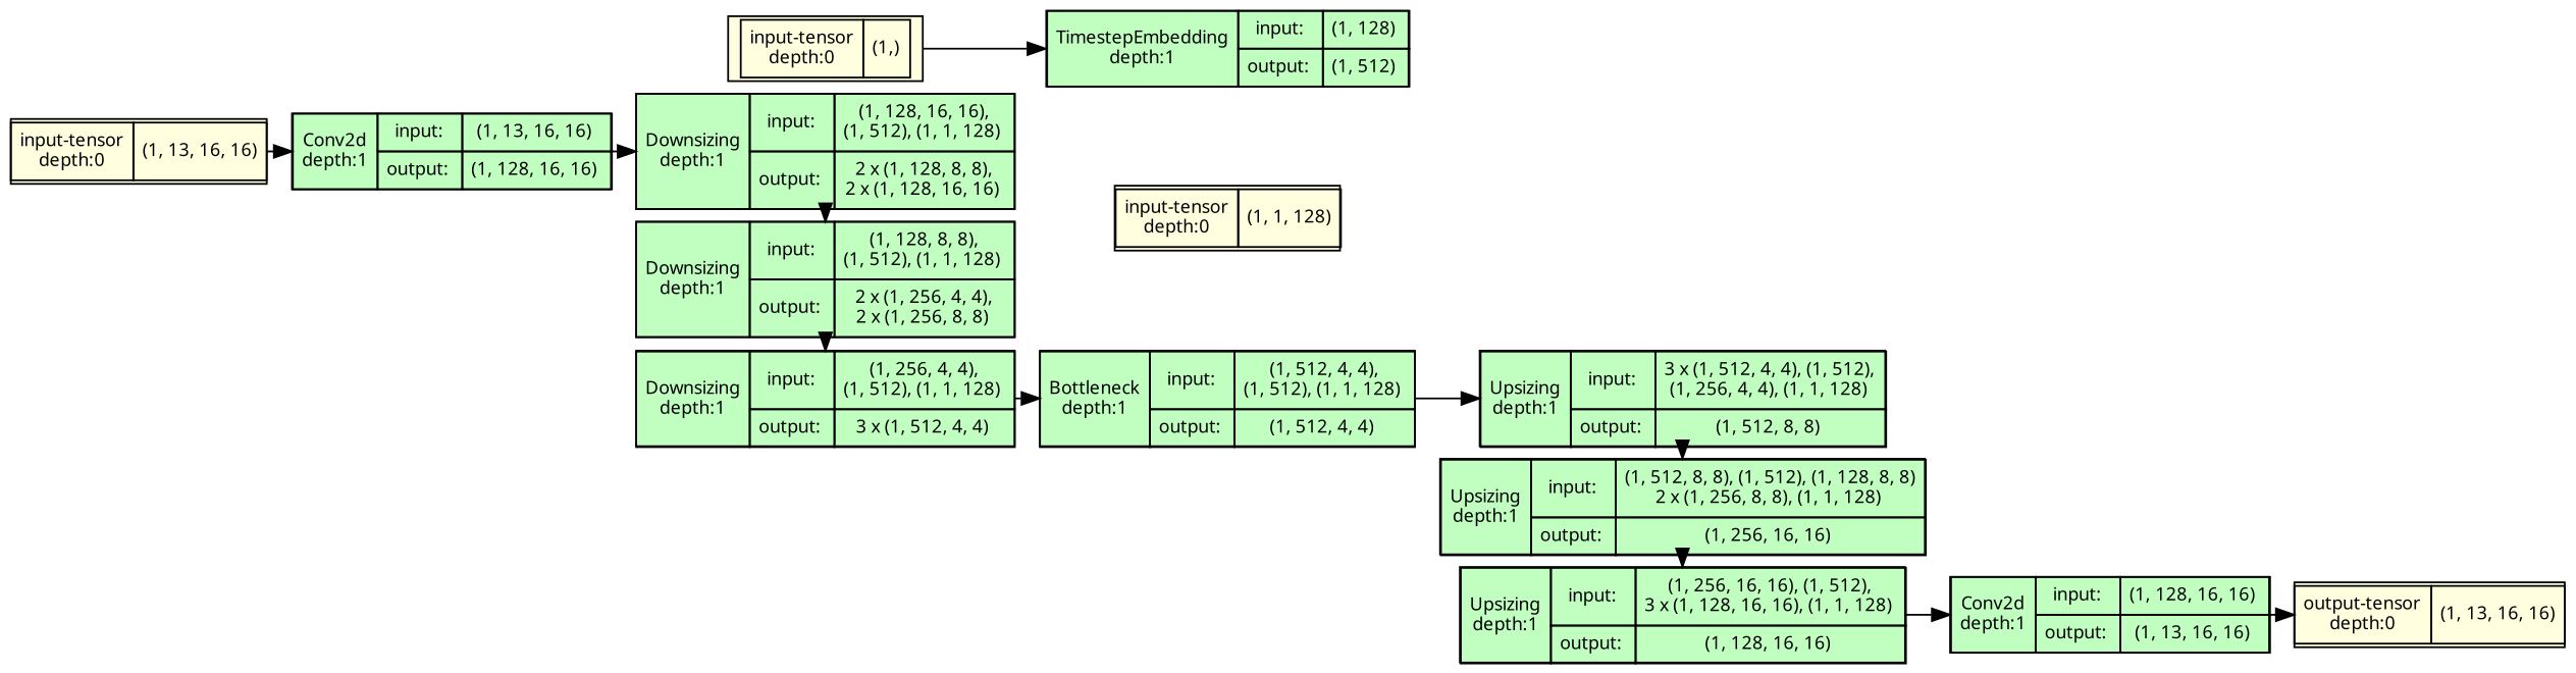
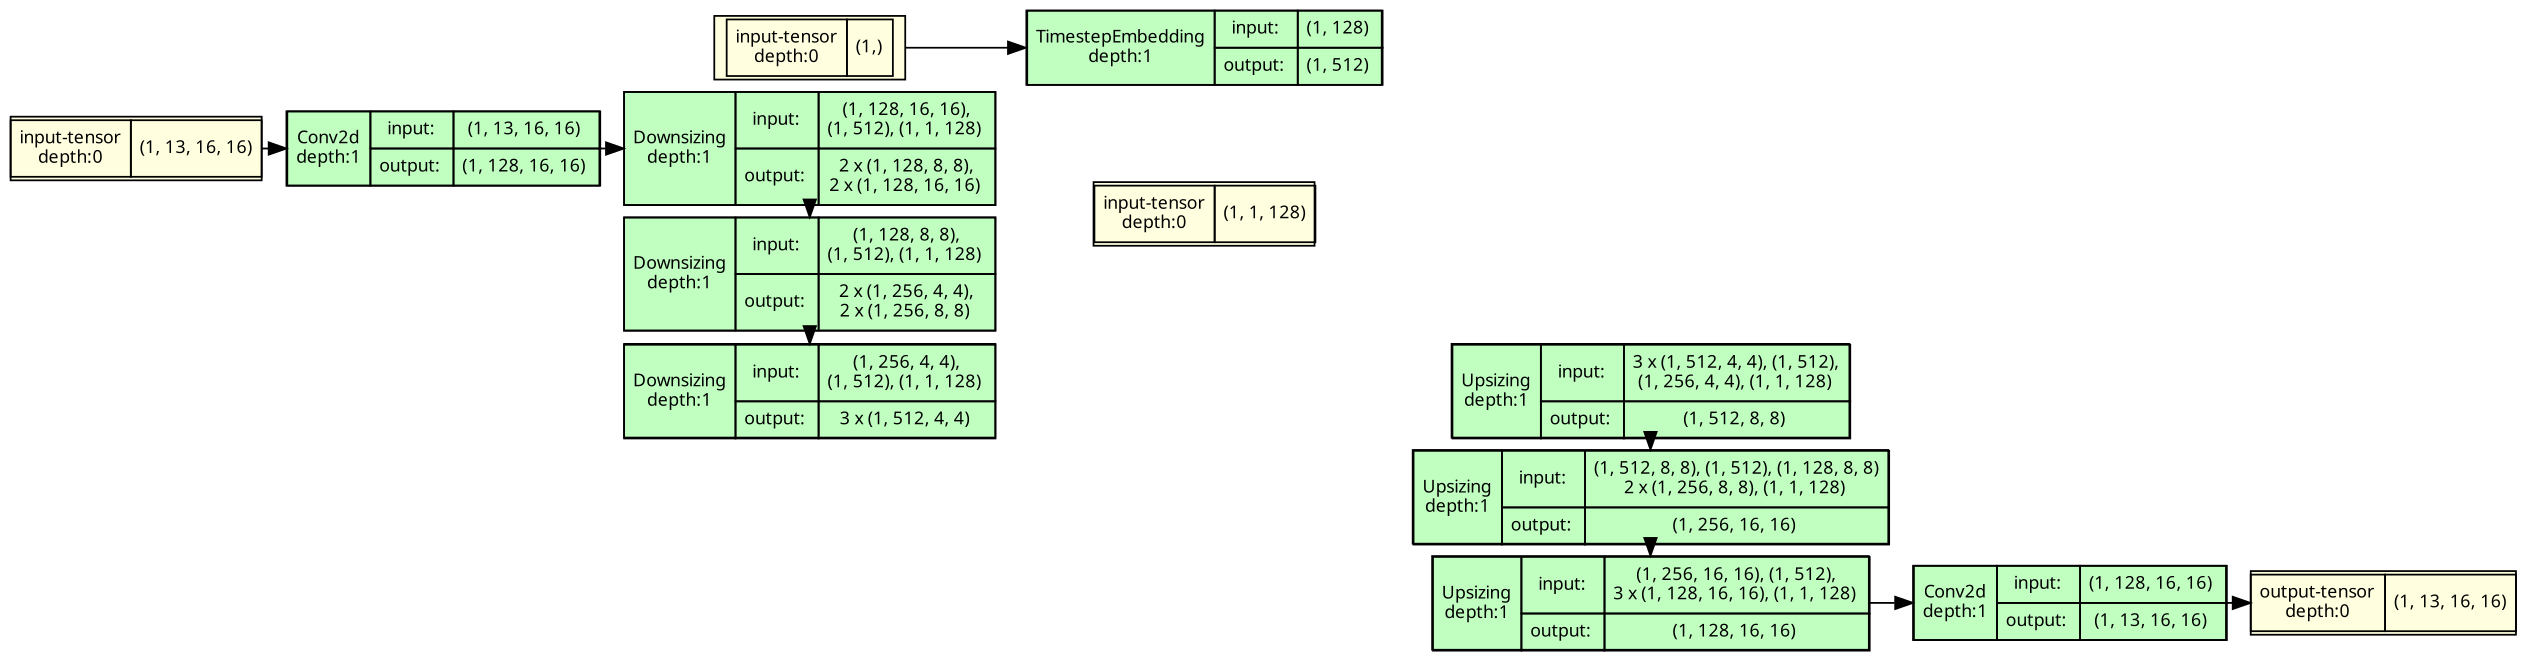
  strict digraph {
    concentrate=true
    nodesep=0.1
    ordering=out
    rankdir=LR
    ranksep=0.2
    fontname="Noto Sans"
    node [align=left fillcolor=darkseagreen1 fontname="Noto Sans" fontsize=10 margin=0 ranksep=0.1 shape=rectangle style=filled]
    edge [fontsize=10 fontname="Noto Sans"]
    n1 [height=0.5 label=<                     <TABLE BORDER="0" CELLBORDER="1"                     CELLSPACING="0" CELLPADDING="4">                     <TR>                         <TD ROWSPAN="2">Downsizing<BR/>depth:1</TD>                         <TD COLSPAN="2">input:</TD>                         <TD COLSPAN="2">(1, 128, 16, 16),<BR/>(1, 512), (1, 1, 128) </TD>                     </TR>                     <TR>                         <TD COLSPAN="2">output: </TD>                         <TD COLSPAN="2">2 x (1, 128, 8, 8),<BR/>2 x (1, 128, 16, 16) </TD>                     </TR>                     </TABLE>> width=1.5]
    n2 [height=0.5 label=<                     <TABLE BORDER="0" CELLBORDER="1"                     CELLSPACING="0" CELLPADDING="4">                     <TR>                         <TD ROWSPAN="2">Downsizing<BR/>depth:1</TD>                         <TD COLSPAN="2">input:</TD>                         <TD COLSPAN="2">(1, 128, 8, 8),<BR/>(1, 512), (1, 1, 128) </TD>                     </TR>                     <TR>                         <TD COLSPAN="2">output: </TD>                         <TD COLSPAN="2">2 x (1, 256, 4, 4),<BR/>2 x (1, 256, 8, 8) </TD>                     </TR>                     </TABLE>> width=1.5]
    n3 [height=0.5 label=<                     <TABLE BORDER="0" CELLBORDER="1"                     CELLSPACING="0" CELLPADDING="4">                     <TR>                         <TD ROWSPAN="2">Downsizing<BR/>depth:1</TD>                         <TD COLSPAN="2">input:</TD>                         <TD COLSPAN="2">(1, 256, 4, 4),<BR/>(1, 512), (1, 1, 128) </TD>                     </TR>                     <TR>                         <TD COLSPAN="2">output: </TD>                         <TD COLSPAN="2">3 x (1, 512, 4, 4) </TD>                     </TR>                     </TABLE>> width=1.5]
    n4 [fillcolor=lightyellow height=0.5 label=<                     <TABLE BORDER="0" CELLBORDER="1"                     CELLSPACING="0" CELLPADDING="4">                         <TR><TD>input-tensor<BR/>depth:0</TD><TD>(1, 1, 128)</TD></TR>                     </TABLE>> width=1.5]
    n5 [height=0.5 label=<                     <TABLE BORDER="0" CELLBORDER="1"                     CELLSPACING="0" CELLPADDING="4">                     <TR>                         <TD ROWSPAN="2">TimestepEmbedding<BR/>depth:1</TD>                         <TD COLSPAN="2">input:</TD>                         <TD COLSPAN="2">(1, 128) </TD>                     </TR>                     <TR>                         <TD COLSPAN="2">output: </TD>                         <TD COLSPAN="2">(1, 512) </TD>                     </TR>                     </TABLE>> width=1.5]
-   n6 [height=0.5 label=<                     <TABLE BORDER="0" CELLBORDER="1"                     CELLSPACING="0" CELLPADDING="4">                     <TR>                         <TD ROWSPAN="2">Bottleneck<BR/>depth:1</TD>                         <TD COLSPAN="2">input:</TD>                         <TD COLSPAN="2">(1, 512, 4, 4),<BR/>(1, 512), (1, 1, 128) </TD>                     </TR>                     <TR>                         <TD COLSPAN="2">output: </TD>                         <TD COLSPAN="2">(1, 512, 4, 4) </TD>                     </TR>                     </TABLE>> width=1.5]
    n7 [height=0.5 label=<                     <TABLE BORDER="0" CELLBORDER="1"                     CELLSPACING="0" CELLPADDING="4">                     <TR>                         <TD ROWSPAN="2">Upsizing<BR/>depth:1</TD>                         <TD COLSPAN="2">input:</TD>                         <TD COLSPAN="2">3 x (1, 512, 4, 4), (1, 512),<BR/>(1, 256, 4, 4), (1, 1, 128) </TD>                     </TR>                     <TR>                         <TD COLSPAN="2">output: </TD>                         <TD COLSPAN="2">(1, 512, 8, 8) </TD>                     </TR>                     </TABLE>> width=1.5]
    n8 [height=0.5 label=<                     <TABLE BORDER="0" CELLBORDER="1"                     CELLSPACING="0" CELLPADDING="4">                     <TR>                         <TD ROWSPAN="2">Upsizing<BR/>depth:1</TD>                         <TD COLSPAN="2">input:</TD>                         <TD COLSPAN="2">(1, 512, 8, 8), (1, 512), (1, 128, 8, 8)<BR/>2 x (1, 256, 8, 8), (1, 1, 128) </TD>                     </TR>                     <TR>                         <TD COLSPAN="2">output: </TD>                         <TD COLSPAN="2">(1, 256, 16, 16) </TD>                     </TR>                     </TABLE>> width=1.5]
    n9 [height=0.5 label=<                     <TABLE BORDER="0" CELLBORDER="1"                     CELLSPACING="0" CELLPADDING="4">                     <TR>                         <TD ROWSPAN="2">Upsizing<BR/>depth:1</TD>                         <TD COLSPAN="2">input:</TD>                         <TD COLSPAN="2">(1, 256, 16, 16), (1, 512),<BR/>3 x (1, 128, 16, 16), (1, 1, 128) </TD>                     </TR>                     <TR>                         <TD COLSPAN="2">output: </TD>                         <TD COLSPAN="2">(1, 128, 16, 16) </TD>                     </TR>                     </TABLE>> width=1.5]
    n10 [fillcolor=lightyellow height=0.5 label=<                     <TABLE BORDER="0" CELLBORDER="1"                     CELLSPACING="0" CELLPADDING="4">                         <TR><TD>input-tensor<BR/>depth:0</TD><TD>(1, 13, 16, 16)</TD></TR>                     </TABLE>> width=1.5]
    n11 [height=0.5 label=<                     <TABLE BORDER="0" CELLBORDER="1"                     CELLSPACING="0" CELLPADDING="4">                     <TR>                         <TD ROWSPAN="2">Conv2d<BR/>depth:1</TD>                         <TD COLSPAN="2">input:</TD>                         <TD COLSPAN="2">(1, 13, 16, 16) </TD>                     </TR>                     <TR>                         <TD COLSPAN="2">output: </TD>                         <TD COLSPAN="2">(1, 128, 16, 16) </TD>                     </TR>                     </TABLE>> width=1.5]
    n12 [fillcolor=lightyellow height=0.5 label=<                     <TABLE BORDER="0" CELLBORDER="1"                     CELLSPACING="0" CELLPADDING="4">                         <TR><TD>input-tensor<BR/>depth:0</TD><TD>(1,)</TD></TR>                     </TABLE>> width=1.5]
    n13 [height=0.5 label=<                     <TABLE BORDER="0" CELLBORDER="1"                     CELLSPACING="0" CELLPADDING="4">                     <TR>                         <TD ROWSPAN="2">Conv2d<BR/>depth:1</TD>                         <TD COLSPAN="2">input:</TD>                         <TD COLSPAN="2">(1, 128, 16, 16) </TD>                     </TR>                     <TR>                         <TD COLSPAN="2">output: </TD>                         <TD COLSPAN="2">(1, 13, 16, 16) </TD>                     </TR>                     </TABLE>> width=1.5]
    n14 [fillcolor=lightyellow height=0.5 label=<                     <TABLE BORDER="0" CELLBORDER="1"                     CELLSPACING="0" CELLPADDING="4">                         <TR><TD>output-tensor<BR/>depth:0</TD><TD>(1, 13, 16, 16)</TD></TR>                     </TABLE>> width=1.5]
    subgraph sub_1 {
      rank=same
      n1
      n2
      n3
    }
    subgraph sub_2 {
      rank=same
      n4
      n5
-     n6
    }
    subgraph sub_3 {
      rank=same
      n7
      n8
      n9
    }
    n1 -> n2
    n2 -> n3
-   n3 -> n6
-   n6 -> n7
    n7 -> n8
    n8 -> n9
    n9 -> n13
    n10 -> n11
    n11 -> n1
    n12 -> n5
    n13 -> n14
  }
